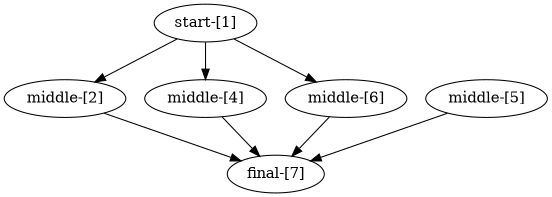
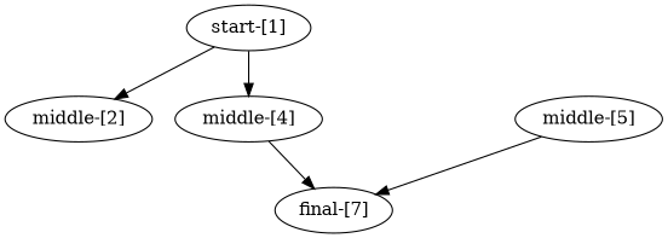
  digraph {
    "start-[1]"
    "middle-[2]"
    "middle-[4]"
-   "middle-[6]"
    "final-[7]"
    "middle-[5]"
    "start-[1]" -> "middle-[2]"
    "start-[1]" -> "middle-[4]"
-   "start-[1]" -> "middle-[6]"
-   "middle-[2]" -> "final-[7]"
    "middle-[4]" -> "final-[7]"
-   "middle-[6]" -> "final-[7]"
    "middle-[5]" -> "final-[7]"
  }
